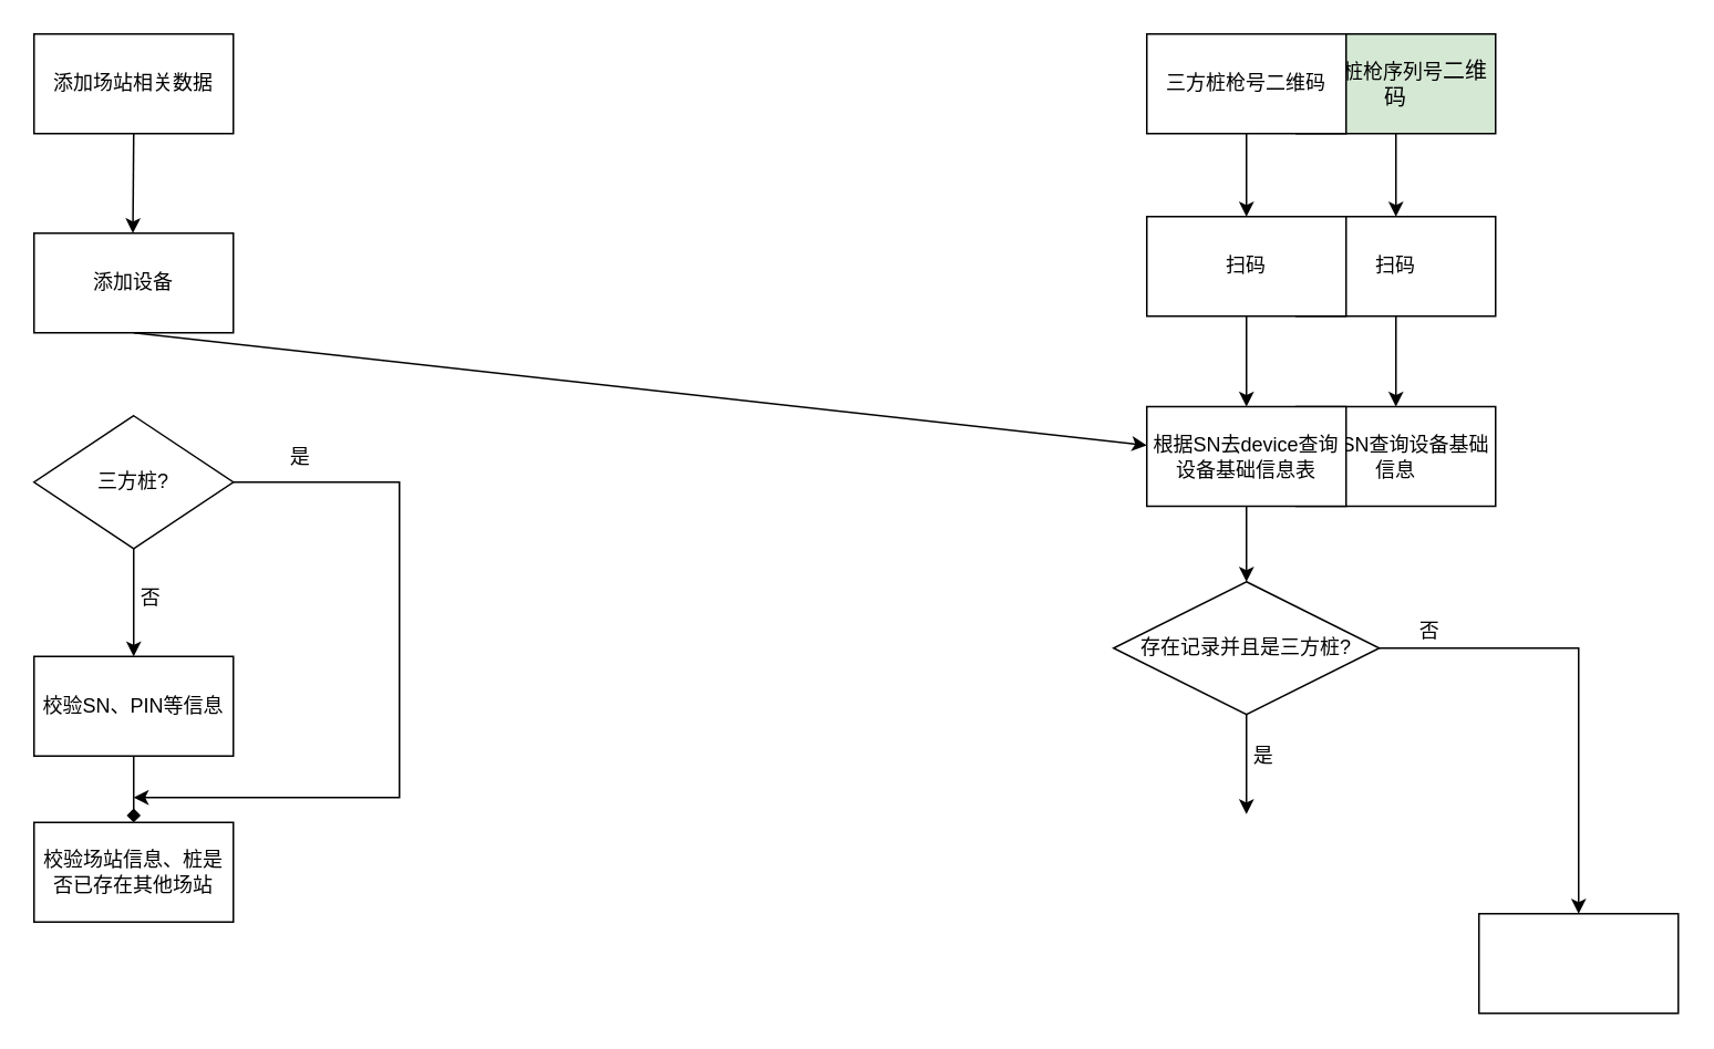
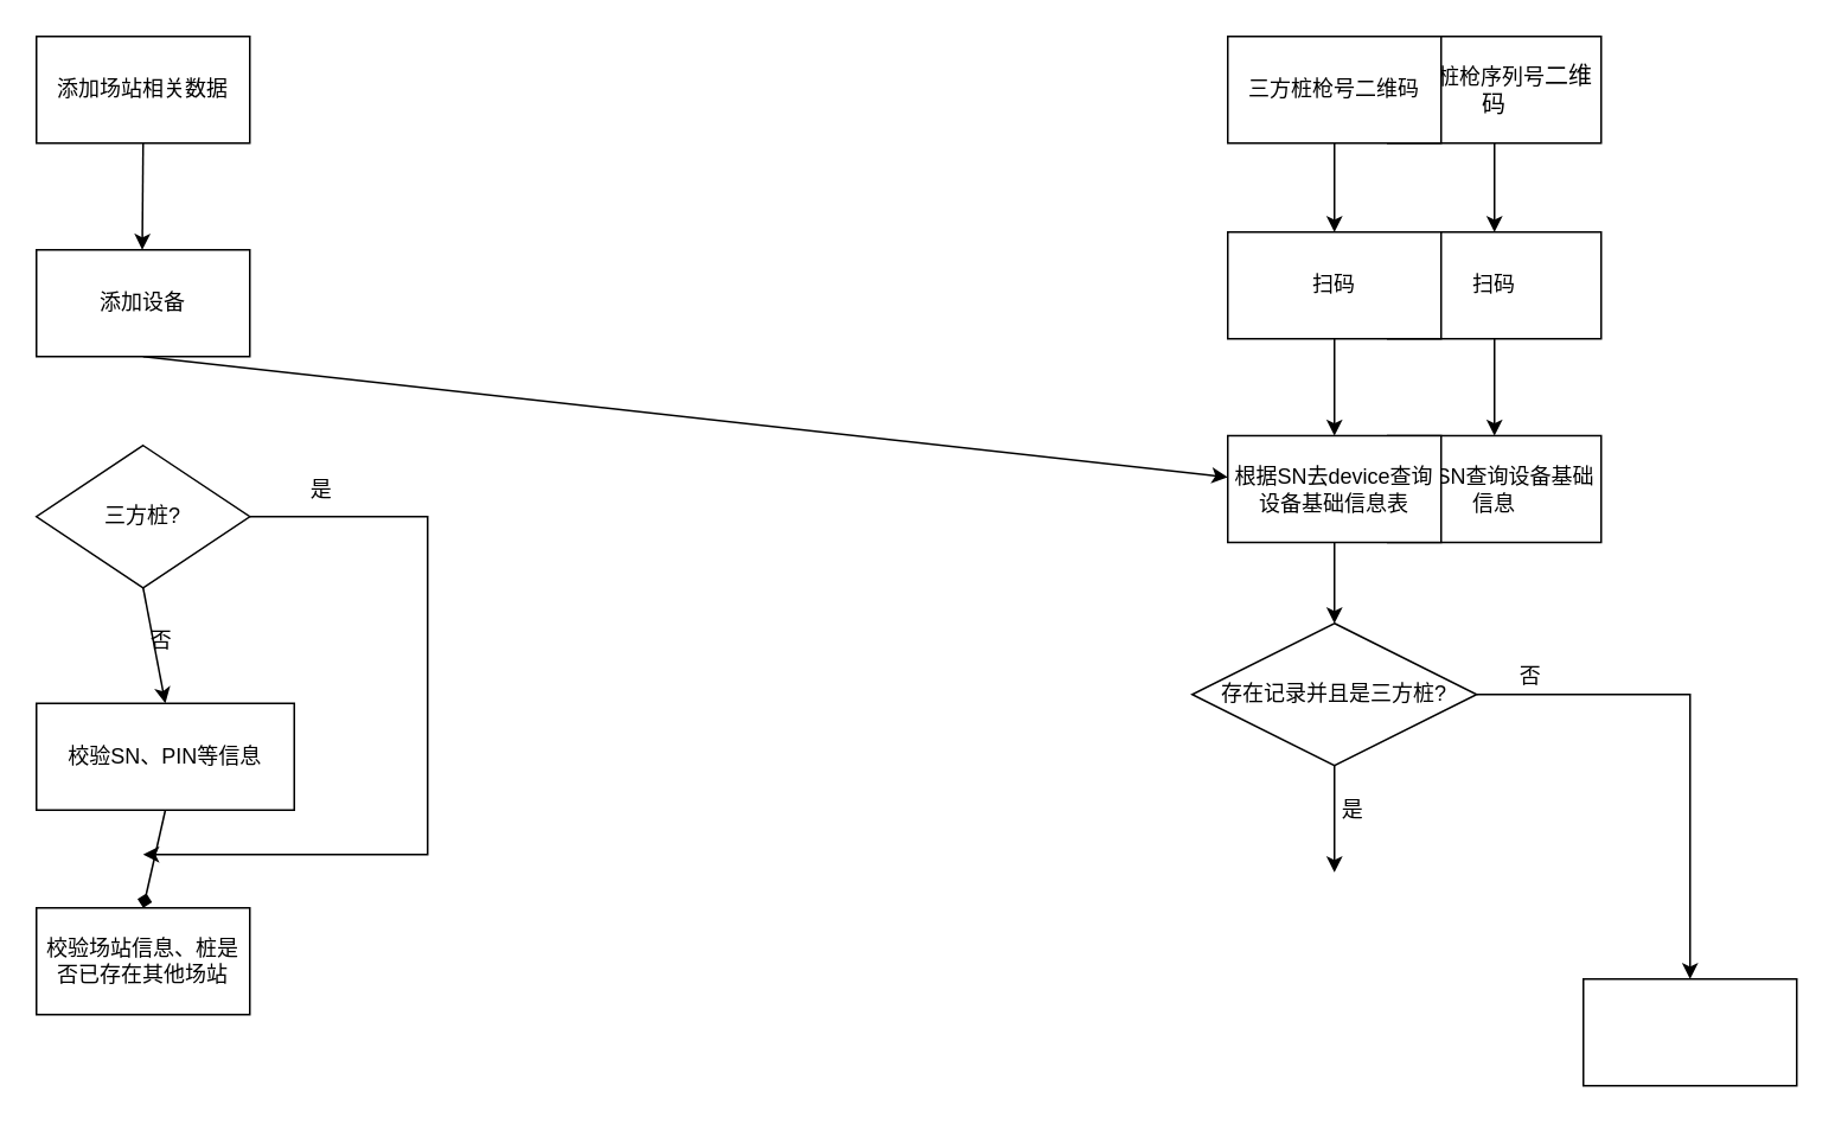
  <mxCell id="0" />
  <mxCell id="1" parent="0" />
  <mxCell id="2" value="添加场站相关数据" style="rounded=0;whiteSpace=wrap;html=1;" vertex="1" parent="1"><mxGeometry x="20" y="20" width="120" height="60" as="geometry" /></mxCell>
  <mxCell id="3" value="" style="endArrow=classic;html=1;rounded=0;exitX=0.5;exitY=1;exitDx=0;exitDy=0;entryX=0.496;entryY=0;entryDx=0;entryDy=0;entryPerimeter=0;" edge="1" parent="1" source="2" target="4"><mxGeometry width="50" height="50" relative="1" as="geometry"><mxPoint x="79.5" y="110" as="sourcePoint" /><mxPoint x="79.5" y="150" as="targetPoint" /></mxGeometry></mxCell>
  <mxCell id="4" value="添加设备" style="rounded=0;whiteSpace=wrap;html=1;" vertex="1" parent="1"><mxGeometry x="20" y="140" width="120" height="60" as="geometry" /></mxCell>
  <mxCell id="5" value="三方桩?" style="rhombus;whiteSpace=wrap;html=1;" vertex="1" parent="1"><mxGeometry x="20" y="250" width="120" height="80" as="geometry" /></mxCell>
  <mxCell id="6" value="" style="endArrow=classic;html=1;rounded=0;exitX=0.5;exitY=1;exitDx=0;exitDy=0;" edge="1" parent="1" source="4" target="23"><mxGeometry width="50" height="50" relative="1" as="geometry"><mxPoint x="79.98" y="230" as="sourcePoint" /><mxPoint x="79.5" y="290" as="targetPoint" /></mxGeometry></mxCell>
  <mxCell id="7" value="" style="endArrow=classic;html=1;rounded=0;exitX=0.5;exitY=1;exitDx=0;exitDy=0;entryX=0.5;entryY=0;entryDx=0;entryDy=0;" edge="1" parent="1" source="5" target="9"><mxGeometry width="50" height="50" relative="1" as="geometry"><mxPoint x="79.5" y="370" as="sourcePoint" /><mxPoint x="80" y="390" as="targetPoint" /></mxGeometry></mxCell>
  <mxCell id="8" value="否" style="text;html=1;align=center;verticalAlign=middle;resizable=0;points=[];autosize=1;strokeColor=none;fillColor=none;" vertex="1" parent="1"><mxGeometry x="70" y="345" width="40" height="30" as="geometry" /></mxCell>
- <mxCell id="9" value="校验SN、PIN等信息" style="rounded=0;whiteSpace=wrap;html=1;" vertex="1" parent="1"><mxGeometry x="20" y="395" width="120" height="60" as="geometry" /></mxCell>
+ <mxCell id="9" value="校验SN、PIN等信息" style="rounded=0;whiteSpace=wrap;html=1;" vertex="1" parent="1"><mxGeometry x="20" y="395" width="145" height="60" as="geometry" /></mxCell>
  <mxCell id="10" value="" style="endArrow=classic;html=1;rounded=0;exitX=1;exitY=0.5;exitDx=0;exitDy=0;" edge="1" parent="1" source="5"><mxGeometry width="50" height="50" relative="1" as="geometry"><mxPoint x="200" y="290" as="sourcePoint" /><mxPoint x="80" y="480" as="targetPoint" /><Array as="points"><mxPoint x="240" y="290" /><mxPoint x="240" y="480" /></Array></mxGeometry></mxCell>
  <mxCell id="11" value="是" style="text;html=1;align=center;verticalAlign=middle;resizable=0;points=[];autosize=1;strokeColor=none;fillColor=none;" vertex="1" parent="1"><mxGeometry x="160" y="259.5" width="40" height="30" as="geometry" /></mxCell>
- <mxCell id="12" value="校验场站信息、桩是否已存在其他场站" style="rounded=0;whiteSpace=wrap;html=1;" vertex="1" parent="1"><mxGeometry x="20" y="495" width="120" height="60" as="geometry" /></mxCell>
+ <mxCell id="12" value="校验场站信息、桩是否已存在其他场站" style="rounded=0;whiteSpace=wrap;html=1;" vertex="1" parent="1"><mxGeometry x="20" y="510" width="120" height="60" as="geometry" /></mxCell>
  <mxCell id="13" value="" style="endArrow=diamond;html=1;rounded=0;exitX=0.5;exitY=1;exitDx=0;exitDy=0;entryX=0.5;entryY=0;entryDx=0;entryDy=0;" edge="1" parent="1" source="9" target="12"><mxGeometry width="50" height="50" relative="1" as="geometry"><mxPoint x="200" y="490" as="sourcePoint" /><mxPoint x="200" y="540" as="targetPoint" /></mxGeometry></mxCell>
- <mxCell id="14" value="三方桩枪序列号&lt;span style=&quot;font-size: 13.333px;&quot;&gt;二维码&lt;/span&gt;" style="rounded=0;whiteSpace=wrap;html=1;fillColor=#d5e8d4;" vertex="1" parent="1"><mxGeometry x="780" y="20" width="120" height="60" as="geometry" /></mxCell>
+ <mxCell id="14" value="三方桩枪序列号&lt;span style=&quot;font-size: 13.333px;&quot;&gt;二维码&lt;/span&gt;" style="rounded=0;whiteSpace=wrap;html=1;" vertex="1" parent="1"><mxGeometry x="780" y="20" width="120" height="60" as="geometry" /></mxCell>
  <mxCell id="15" value="三方桩枪号二维码" style="rounded=0;whiteSpace=wrap;html=1;" vertex="1" parent="1"><mxGeometry x="690" y="20" width="120" height="60" as="geometry" /></mxCell>
  <mxCell id="16" value="扫码" style="rounded=0;whiteSpace=wrap;html=1;" vertex="1" parent="1"><mxGeometry x="780" y="130" width="120" height="60" as="geometry" /></mxCell>
  <mxCell id="17" value="" style="endArrow=classic;html=1;rounded=0;exitX=0.5;exitY=1;exitDx=0;exitDy=0;entryX=0.5;entryY=0;entryDx=0;entryDy=0;" edge="1" parent="1" source="15" target="21"><mxGeometry width="50" height="50" relative="1" as="geometry"><mxPoint x="749.98" y="100" as="sourcePoint" /><mxPoint x="750" y="150" as="targetPoint" /></mxGeometry></mxCell>
  <mxCell id="18" value="" style="endArrow=classic;html=1;rounded=0;exitX=0.5;exitY=1;exitDx=0;exitDy=0;entryX=0.5;entryY=0;entryDx=0;entryDy=0;" edge="1" parent="1" source="14" target="16"><mxGeometry width="50" height="50" relative="1" as="geometry"><mxPoint x="839.98" y="90" as="sourcePoint" /><mxPoint x="839.5" y="150" as="targetPoint" /></mxGeometry></mxCell>
  <mxCell id="19" value="存在记录并且是三方桩?" style="rhombus;whiteSpace=wrap;html=1;" vertex="1" parent="1"><mxGeometry x="670" y="350" width="160" height="80" as="geometry" /></mxCell>
  <mxCell id="20" value="根据SN查询设备基础信息" style="rounded=0;whiteSpace=wrap;html=1;" vertex="1" parent="1"><mxGeometry x="780" y="244.5" width="120" height="60" as="geometry" /></mxCell>
  <mxCell id="21" value="扫码" style="rounded=0;whiteSpace=wrap;html=1;" vertex="1" parent="1"><mxGeometry x="690" y="130" width="120" height="60" as="geometry" /></mxCell>
  <mxCell id="22" value="" style="endArrow=classic;html=1;rounded=0;exitX=0.5;exitY=1;exitDx=0;exitDy=0;entryX=0.5;entryY=0;entryDx=0;entryDy=0;" edge="1" parent="1" source="16" target="20"><mxGeometry width="50" height="50" relative="1" as="geometry"><mxPoint x="839.5" y="209.5" as="sourcePoint" /><mxPoint x="840" y="240" as="targetPoint" /></mxGeometry></mxCell>
  <mxCell id="23" value="根据SN去device查询设备基础信息表" style="rounded=0;whiteSpace=wrap;html=1;" vertex="1" parent="1"><mxGeometry x="690" y="244.5" width="120" height="60" as="geometry" /></mxCell>
  <mxCell id="24" value="" style="endArrow=classic;html=1;rounded=0;exitX=0.5;exitY=1;exitDx=0;exitDy=0;entryX=0.5;entryY=0;entryDx=0;entryDy=0;" edge="1" parent="1" source="21" target="23"><mxGeometry width="50" height="50" relative="1" as="geometry"><mxPoint x="749.5" y="200" as="sourcePoint" /><mxPoint x="749.5" y="250" as="targetPoint" /></mxGeometry></mxCell>
  <mxCell id="25" value="" style="endArrow=classic;html=1;rounded=0;exitX=0.5;exitY=1;exitDx=0;exitDy=0;entryX=0.5;entryY=0;entryDx=0;entryDy=0;" edge="1" parent="1" source="23" target="19"><mxGeometry width="50" height="50" relative="1" as="geometry"><mxPoint x="749.5" y="320" as="sourcePoint" /><mxPoint x="749.5" y="374.5" as="targetPoint" /></mxGeometry></mxCell>
  <mxCell id="26" value="" style="endArrow=classic;html=1;rounded=0;exitX=0.5;exitY=1;exitDx=0;exitDy=0;" edge="1" parent="1" source="19"><mxGeometry width="50" height="50" relative="1" as="geometry"><mxPoint x="749.5" y="464.5" as="sourcePoint" /><mxPoint x="750" y="490" as="targetPoint" /></mxGeometry></mxCell>
  <mxCell id="27" value="是" style="text;html=1;align=center;verticalAlign=middle;resizable=0;points=[];autosize=1;strokeColor=none;fillColor=none;" vertex="1" parent="1"><mxGeometry x="740" y="440" width="40" height="30" as="geometry" /></mxCell>
  <mxCell id="28" value="否" style="text;html=1;align=center;verticalAlign=middle;resizable=0;points=[];autosize=1;strokeColor=none;fillColor=none;" vertex="1" parent="1"><mxGeometry x="840" y="365" width="40" height="30" as="geometry" /></mxCell>
  <mxCell id="29" value="" style="endArrow=classic;html=1;rounded=0;exitX=1;exitY=0.5;exitDx=0;exitDy=0;entryX=0.5;entryY=0;entryDx=0;entryDy=0;" edge="1" parent="1" source="19" target="30"><mxGeometry width="50" height="50" relative="1" as="geometry"><mxPoint x="880" y="395" as="sourcePoint" /><mxPoint x="900" y="520" as="targetPoint" /><Array as="points"><mxPoint x="950" y="390" /></Array></mxGeometry></mxCell>
  <mxCell id="30" value="" style="rounded=0;whiteSpace=wrap;html=1;" vertex="1" parent="1"><mxGeometry x="890" y="550" width="120" height="60" as="geometry" /></mxCell>
